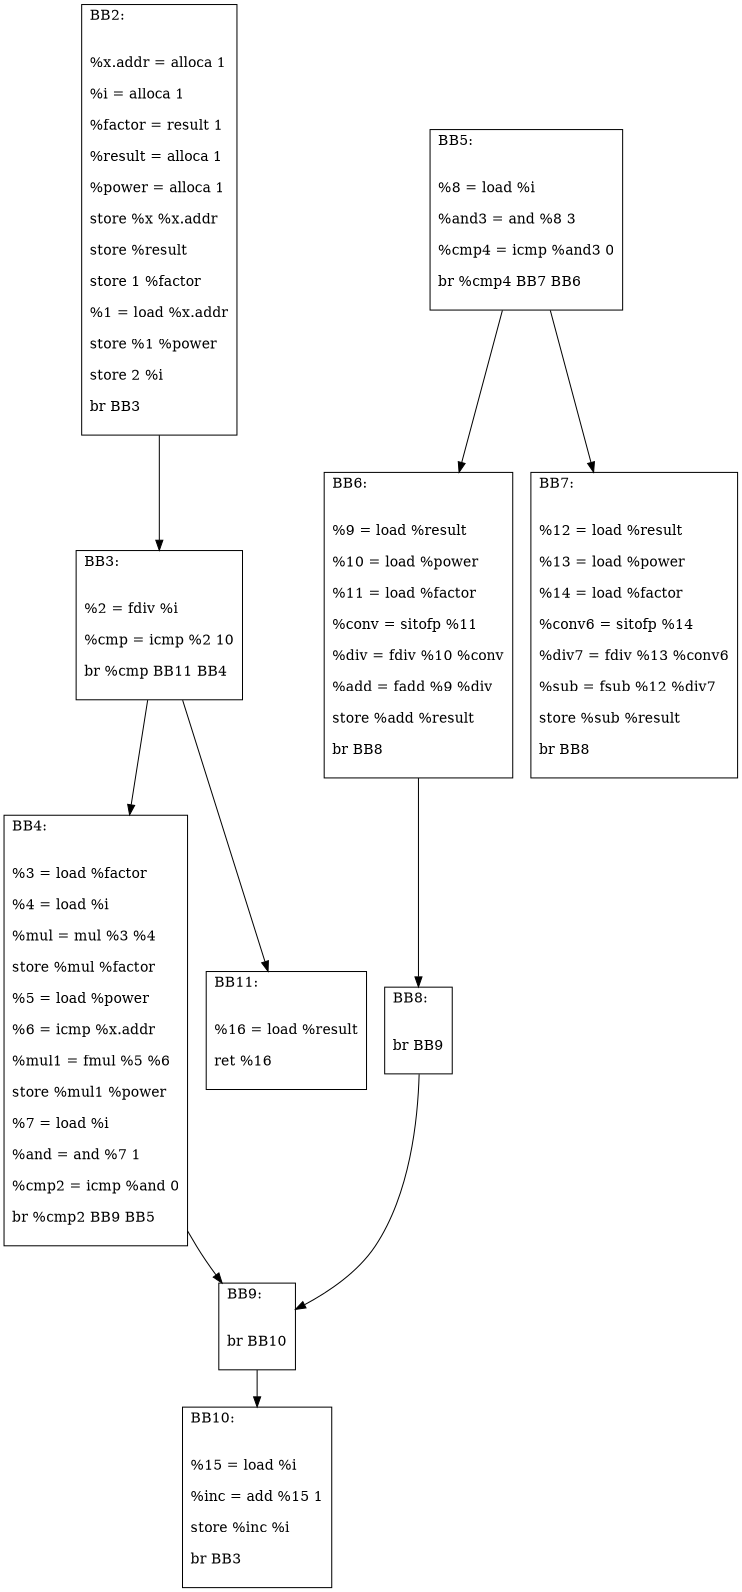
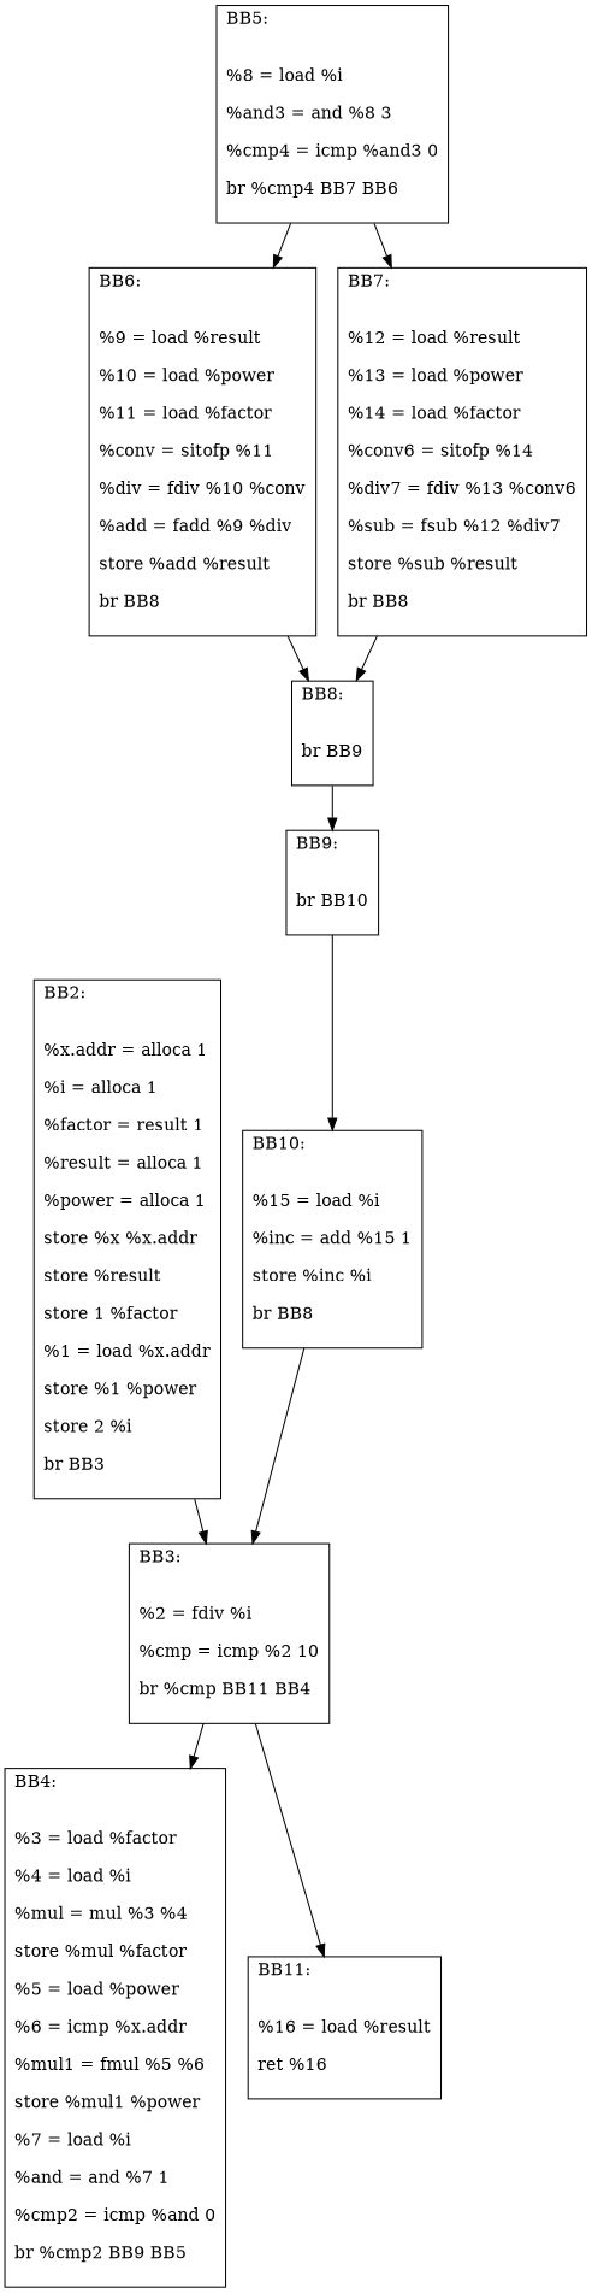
  digraph {
    node [shape=record]
    n1 [label="{BB2:\l\l\n%x.addr = alloca 1\l\n%i = alloca 1\l\n%factor = result 1\l\n%result = alloca 1\l\n%power = alloca 1\l\nstore %x %x.addr\l\nstore  %result\l\nstore 1 %factor\l\n%1 = load %x.addr\l\nstore %1 %power\l\nstore 2 %i\l\nbr BB3\l\n}"]
    n2 [label="{BB3:\l\l\n%2 = fdiv %i\l\n%cmp = icmp %2 10\l\nbr %cmp BB11 BB4\l\n}"]
    n3 [label="{BB4:\l\l\n%3 = load %factor\l\n%4 = load %i\l\n%mul = mul %3 %4\l\nstore %mul %factor\l\n%5 = load %power\l\n%6 = icmp %x.addr\l\n%mul1 = fmul %5 %6\l\nstore %mul1 %power\l\n%7 = load %i\l\n%and = and %7 1\l\n%cmp2 = icmp %and 0\l\nbr %cmp2 BB9 BB5\l\n}"]
    n4 [label="{BB11:\l\l\n%16 = load %result\l\nret %16\l\n}"]
    n5 [label="{BB9:\l\l\nbr BB10\l\n}"]
    n6 [label="{BB5:\l\l\n%8 = load %i\l\n%and3 = and %8 3\l\n%cmp4 = icmp %and3 0\l\nbr %cmp4 BB7 BB6\l\n}"]
    n7 [label="{BB6:\l\l\n%9 = load %result\l\n%10 = load %power\l\n%11 = load %factor\l\n%conv = sitofp %11\l\n%div = fdiv %10 %conv\l\n%add = fadd %9 %div\l\nstore %add %result\l\nbr BB8\l\n}"]
    n8 [label="{BB7:\l\l\n%12 = load %result\l\n%13 = load %power\l\n%14 = load %factor\l\n%conv6 = sitofp %14\l\n%div7 = fdiv %13 %conv6\l\n%sub = fsub %12 %div7\l\nstore %sub %result\l\nbr BB8\l\n}"]
-   n9 [label="{BB10:\l\l\n%15 = load %i\l\n%inc = add %15 1\l\nstore %inc %i\l\nbr BB3\l\n}"]
+   n9 [label="{BB10:\l\l\n%15 = load %i\l\n%inc = add %15 1\l\nstore %inc %i\l\nbr BB8\l\n}"]
    n10 [label="{BB8:\l\l\nbr BB9\l\n}"]
    n1 -> n2
    n2 -> n3
    n2 -> n4
-   n3 -> n5
    n5 -> n9
    n6 -> n7
    n6 -> n8
    n7 -> n10
+   n8 -> n10
+   n9 -> n2
    n10 -> n5
  }
